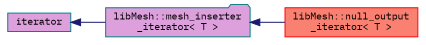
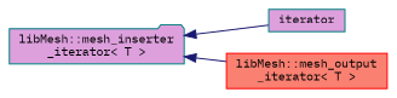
  digraph {
    fontname="IBM Plex Mono"
    rankdir=LR
    node [color=teal fillcolor=plum fontname="IBM Plex Mono" fontsize=10 shape=box style=filled]
    edge [color=midnightblue dir=back fontname="IBM Plex Mono" fontsize=10 labelfontname=Helvetica labelfontsize=10 style=solid]
    n1 [height=0.2 label=iterator width=0.4]
    n2 [height=0.2 label="libMesh::mesh_inserter\l_iterator\< T \>" shape=folder width=0.4]
-   n3 [color=red fillcolor=salmon height=0.2 label="libMesh::null_output\l_iterator\< T \>" width=0.4]
-   n1 -> n2
+   n3 [color=red fillcolor=salmon height=0.2 label="libMesh::mesh_output\l_iterator\< T \>" width=0.4]
+   n2 -> n1
    n2 -> n3
  }
